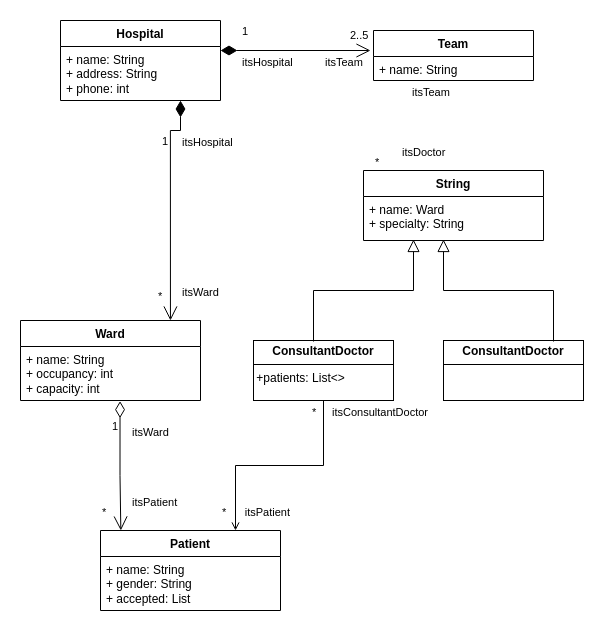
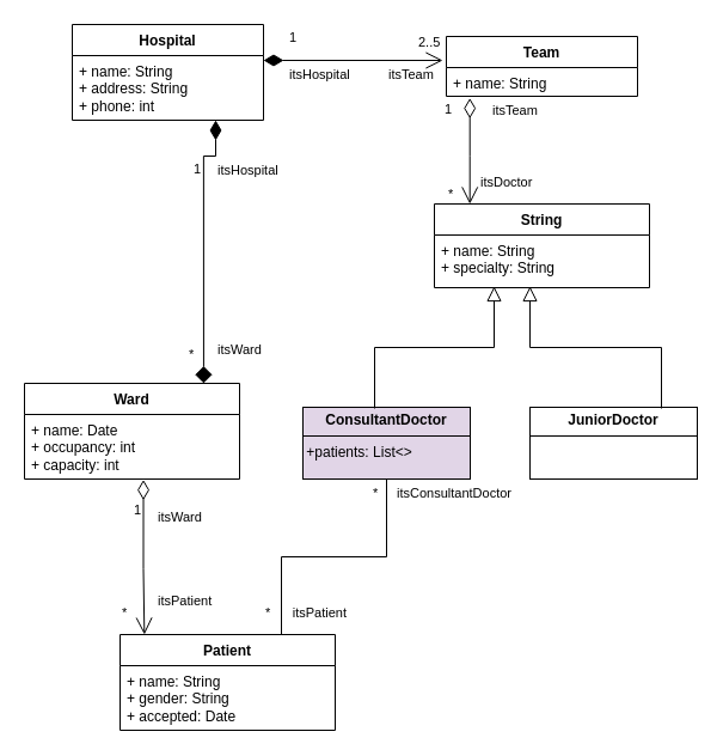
  <mxCell id="0" />
  <mxCell id="1" parent="0" />
  <mxCell id="2" value="Hospital" style="swimlane;fontStyle=1;align=center;verticalAlign=top;childLayout=stackLayout;horizontal=1;startSize=26;horizontalStack=0;resizeParent=1;resizeParentMax=0;resizeLast=0;collapsible=1;marginBottom=0;whiteSpace=wrap;html=1;" vertex="1" parent="1"><mxGeometry x="60" y="20" width="160" height="80" as="geometry"><mxRectangle x="370" y="660" width="80" height="30" as="alternateBounds" /></mxGeometry></mxCell>
  <mxCell id="3" value="+ name: String&lt;div&gt;+ address: String&lt;/div&gt;&lt;div&gt;&lt;div&gt;+ phone: int&lt;/div&gt;&lt;div&gt;&lt;br&gt;&lt;/div&gt;&lt;/div&gt;" style="text;strokeColor=none;fillColor=none;align=left;verticalAlign=top;spacingLeft=4;spacingRight=4;overflow=hidden;rotatable=0;points=[[0,0.5],[1,0.5]];portConstraint=eastwest;whiteSpace=wrap;html=1;" vertex="1" parent="2"><mxGeometry y="26" width="160" height="54" as="geometry" /></mxCell>
  <mxCell id="4" value="Ward" style="swimlane;fontStyle=1;align=center;verticalAlign=top;childLayout=stackLayout;horizontal=1;startSize=26;horizontalStack=0;resizeParent=1;resizeParentMax=0;resizeLast=0;collapsible=1;marginBottom=0;whiteSpace=wrap;html=1;" vertex="1" parent="1"><mxGeometry x="20" y="320" width="180" height="80" as="geometry"><mxRectangle x="370" y="660" width="80" height="30" as="alternateBounds" /></mxGeometry></mxCell>
- <mxCell id="5" value="+ name: String&lt;div&gt;+ occupancy: int&lt;/div&gt;&lt;div&gt;&lt;div&gt;+ capacity: int&lt;/div&gt;&lt;div&gt;&lt;br&gt;&lt;/div&gt;&lt;div&gt;&lt;br&gt;&lt;/div&gt;&lt;/div&gt;" style="text;strokeColor=none;fillColor=none;align=left;verticalAlign=top;spacingLeft=4;spacingRight=4;overflow=hidden;rotatable=0;points=[[0,0.5],[1,0.5]];portConstraint=eastwest;whiteSpace=wrap;html=1;" vertex="1" parent="4"><mxGeometry y="26" width="180" height="54" as="geometry" /></mxCell>
+ <mxCell id="5" value="+ name: Date&lt;div&gt;+ occupancy: int&lt;/div&gt;&lt;div&gt;&lt;div&gt;+ capacity: int&lt;/div&gt;&lt;div&gt;&lt;br&gt;&lt;/div&gt;&lt;div&gt;&lt;br&gt;&lt;/div&gt;&lt;/div&gt;" style="text;strokeColor=none;fillColor=none;align=left;verticalAlign=top;spacingLeft=4;spacingRight=4;overflow=hidden;rotatable=0;points=[[0,0.5],[1,0.5]];portConstraint=eastwest;whiteSpace=wrap;html=1;" vertex="1" parent="4"><mxGeometry y="26" width="180" height="54" as="geometry" /></mxCell>
  <mxCell id="6" value="Patient" style="swimlane;fontStyle=1;align=center;verticalAlign=top;childLayout=stackLayout;horizontal=1;startSize=26;horizontalStack=0;resizeParent=1;resizeParentMax=0;resizeLast=0;collapsible=1;marginBottom=0;whiteSpace=wrap;html=1;" vertex="1" parent="1"><mxGeometry x="100" y="530" width="180" height="80" as="geometry"><mxRectangle x="370" y="660" width="80" height="30" as="alternateBounds" /></mxGeometry></mxCell>
- <mxCell id="7" value="+ name: String&lt;div&gt;+ gender: String&lt;/div&gt;&lt;div&gt;&lt;div&gt;+ accepted: List&lt;/div&gt;&lt;div&gt;&lt;br&gt;&lt;/div&gt;&lt;div&gt;&lt;br&gt;&lt;/div&gt;&lt;/div&gt;" style="text;strokeColor=none;fillColor=none;align=left;verticalAlign=top;spacingLeft=4;spacingRight=4;overflow=hidden;rotatable=0;points=[[0,0.5],[1,0.5]];portConstraint=eastwest;whiteSpace=wrap;html=1;" vertex="1" parent="6"><mxGeometry y="26" width="180" height="54" as="geometry" /></mxCell>
+ <mxCell id="7" value="+ name: String&lt;div&gt;+ gender: String&lt;/div&gt;&lt;div&gt;&lt;div&gt;+ accepted: Date&lt;/div&gt;&lt;div&gt;&lt;br&gt;&lt;/div&gt;&lt;div&gt;&lt;br&gt;&lt;/div&gt;&lt;/div&gt;" style="text;strokeColor=none;fillColor=none;align=left;verticalAlign=top;spacingLeft=4;spacingRight=4;overflow=hidden;rotatable=0;points=[[0,0.5],[1,0.5]];portConstraint=eastwest;whiteSpace=wrap;html=1;" vertex="1" parent="6"><mxGeometry y="26" width="180" height="54" as="geometry" /></mxCell>
  <mxCell id="8" value="String" style="swimlane;fontStyle=1;align=center;verticalAlign=top;childLayout=stackLayout;horizontal=1;startSize=26;horizontalStack=0;resizeParent=1;resizeParentMax=0;resizeLast=0;collapsible=1;marginBottom=0;whiteSpace=wrap;html=1;" vertex="1" parent="1"><mxGeometry x="363" y="170" width="180" height="70" as="geometry"><mxRectangle x="370" y="660" width="80" height="30" as="alternateBounds" /></mxGeometry></mxCell>
- <mxCell id="9" value="+ name: Ward&lt;div&gt;+ specialty: String&lt;/div&gt;&lt;div&gt;&lt;div&gt;&lt;br&gt;&lt;/div&gt;&lt;div&gt;&lt;br&gt;&lt;/div&gt;&lt;/div&gt;" style="text;strokeColor=none;fillColor=none;align=left;verticalAlign=top;spacingLeft=4;spacingRight=4;overflow=hidden;rotatable=0;points=[[0,0.5],[1,0.5]];portConstraint=eastwest;whiteSpace=wrap;html=1;" vertex="1" parent="8"><mxGeometry y="26" width="180" height="44" as="geometry" /></mxCell>
- <mxCell id="10" value="&lt;p style=&quot;margin:0px;margin-top:4px;text-align:center;&quot;&gt;&lt;b&gt;ConsultantDoctor&lt;/b&gt;&lt;/p&gt;&lt;hr size=&quot;1&quot; style=&quot;border-style:solid;&quot;&gt;&lt;div style=&quot;height:2px;&quot;&gt;&lt;/div&gt;" style="verticalAlign=top;align=left;overflow=fill;html=1;whiteSpace=wrap;" vertex="1" parent="1"><mxGeometry x="443" y="340" width="140" height="60" as="geometry" /></mxCell>
- <mxCell id="11" value="&lt;p style=&quot;margin:0px;margin-top:4px;text-align:center;&quot;&gt;&lt;b&gt;ConsultantDoctor&lt;/b&gt;&lt;/p&gt;&lt;hr size=&quot;1&quot; style=&quot;border-style:solid;&quot;&gt;&lt;div style=&quot;height:2px;&quot;&gt;&amp;nbsp;+patients: List&amp;lt;&amp;gt;&lt;/div&gt;" style="verticalAlign=top;align=left;overflow=fill;html=1;whiteSpace=wrap;" vertex="1" parent="1"><mxGeometry x="253" y="340" width="140" height="60" as="geometry" /></mxCell>
+ <mxCell id="9" value="+ name: String&lt;div&gt;+ specialty: String&lt;/div&gt;&lt;div&gt;&lt;div&gt;&lt;br&gt;&lt;/div&gt;&lt;div&gt;&lt;br&gt;&lt;/div&gt;&lt;/div&gt;" style="text;strokeColor=none;fillColor=none;align=left;verticalAlign=top;spacingLeft=4;spacingRight=4;overflow=hidden;rotatable=0;points=[[0,0.5],[1,0.5]];portConstraint=eastwest;whiteSpace=wrap;html=1;" vertex="1" parent="8"><mxGeometry y="26" width="180" height="44" as="geometry" /></mxCell>
+ <mxCell id="10" value="&lt;p style=&quot;margin:0px;margin-top:4px;text-align:center;&quot;&gt;&lt;b&gt;JuniorDoctor&lt;/b&gt;&lt;/p&gt;&lt;hr size=&quot;1&quot; style=&quot;border-style:solid;&quot;&gt;&lt;div style=&quot;height:2px;&quot;&gt;&lt;/div&gt;" style="verticalAlign=top;align=left;overflow=fill;html=1;whiteSpace=wrap;" vertex="1" parent="1"><mxGeometry x="443" y="340" width="140" height="60" as="geometry" /></mxCell>
+ <mxCell id="11" value="&lt;p style=&quot;margin:0px;margin-top:4px;text-align:center;&quot;&gt;&lt;b&gt;ConsultantDoctor&lt;/b&gt;&lt;/p&gt;&lt;hr size=&quot;1&quot; style=&quot;border-style:solid;&quot;&gt;&lt;div style=&quot;height:2px;&quot;&gt;&amp;nbsp;+patients: List&amp;lt;&amp;gt;&lt;/div&gt;" style="verticalAlign=top;align=left;overflow=fill;html=1;whiteSpace=wrap;fillColor=#e1d5e7;" vertex="1" parent="1"><mxGeometry x="253" y="340" width="140" height="60" as="geometry" /></mxCell>
  <mxCell id="12" value="" style="endArrow=block;endSize=10;endFill=0;shadow=0;strokeWidth=1;rounded=0;curved=0;edgeStyle=elbowEdgeStyle;elbow=vertical;" edge="1" parent="1"><mxGeometry width="160" relative="1" as="geometry"><mxPoint x="553" y="341" as="sourcePoint" /><mxPoint x="443" y="239" as="targetPoint" /></mxGeometry></mxCell>
  <mxCell id="13" value="" style="endArrow=block;endSize=10;endFill=0;shadow=0;strokeWidth=1;rounded=0;curved=0;edgeStyle=elbowEdgeStyle;elbow=vertical;" edge="1" parent="1"><mxGeometry width="160" relative="1" as="geometry"><mxPoint x="313" y="341" as="sourcePoint" /><mxPoint x="413" y="239" as="targetPoint" /></mxGeometry></mxCell>
  <mxCell id="14" value="Team" style="swimlane;fontStyle=1;align=center;verticalAlign=top;childLayout=stackLayout;horizontal=1;startSize=26;horizontalStack=0;resizeParent=1;resizeParentMax=0;resizeLast=0;collapsible=1;marginBottom=0;whiteSpace=wrap;html=1;" vertex="1" parent="1"><mxGeometry x="373" y="30" width="160" height="50" as="geometry"><mxRectangle x="370" y="660" width="80" height="30" as="alternateBounds" /></mxGeometry></mxCell>
  <mxCell id="15" value="+ name: String&lt;div&gt;&lt;div&gt;&lt;br&gt;&lt;/div&gt;&lt;/div&gt;" style="text;strokeColor=none;fillColor=none;align=left;verticalAlign=top;spacingLeft=4;spacingRight=4;overflow=hidden;rotatable=0;points=[[0,0.5],[1,0.5]];portConstraint=eastwest;whiteSpace=wrap;html=1;" vertex="1" parent="14"><mxGeometry y="26" width="160" height="24" as="geometry" /></mxCell>
- <mxCell id="16" value="" style="endArrow=open;html=1;edgeStyle=orthogonalEdgeStyle;rounded=0;exitX=0.5;exitY=1;exitDx=0;exitDy=0;entryX=0.75;entryY=0;entryDx=0;entryDy=0;" edge="1" parent="1" source="11" target="6"><mxGeometry relative="1" as="geometry"><mxPoint x="213" y="470" as="sourcePoint" /><mxPoint x="373" y="470" as="targetPoint" /></mxGeometry></mxCell>
+ <mxCell id="16" value="" style="endArrow=none;html=1;edgeStyle=orthogonalEdgeStyle;rounded=0;exitX=0.5;exitY=1;exitDx=0;exitDy=0;entryX=0.75;entryY=0;entryDx=0;entryDy=0;" edge="1" parent="1" source="11" target="6"><mxGeometry relative="1" as="geometry"><mxPoint x="213" y="470" as="sourcePoint" /><mxPoint x="373" y="470" as="targetPoint" /></mxGeometry></mxCell>
  <mxCell id="17" value="itsConsultantDoctor" style="edgeLabel;resizable=0;html=1;align=left;verticalAlign=bottom;" connectable="0" vertex="1" parent="16"><mxGeometry x="-1" relative="1" as="geometry"><mxPoint x="7" y="20" as="offset" /></mxGeometry></mxCell>
  <mxCell id="18" value="itsPatient" style="edgeLabel;resizable=0;html=1;align=right;verticalAlign=bottom;" connectable="0" vertex="1" parent="16"><mxGeometry x="1" relative="1" as="geometry"><mxPoint x="55" y="-10" as="offset" /></mxGeometry></mxCell>
  <mxCell id="19" value="*" style="edgeLabel;resizable=0;html=1;align=left;verticalAlign=bottom;" connectable="0" vertex="1" parent="1"><mxGeometry x="220" y="520" as="geometry" /></mxCell>
  <mxCell id="20" value="*" style="edgeLabel;resizable=0;html=1;align=left;verticalAlign=bottom;" connectable="0" vertex="1" parent="1"><mxGeometry x="310" y="420" as="geometry" /></mxCell>
  <mxCell id="21" value="itsTeam" style="edgeLabel;resizable=0;html=1;align=left;verticalAlign=bottom;" connectable="0" vertex="1" parent="1"><mxGeometry x="410" y="100" as="geometry" /></mxCell>
  <mxCell id="22" value="itsDoctor" style="edgeLabel;resizable=0;html=1;align=left;verticalAlign=bottom;" connectable="0" vertex="1" parent="1"><mxGeometry x="400" y="160" as="geometry" /></mxCell>
  <mxCell id="23" value="*" style="edgeLabel;resizable=0;html=1;align=left;verticalAlign=bottom;" connectable="0" vertex="1" parent="1"><mxGeometry x="373" y="170" as="geometry" /></mxCell>
  <mxCell id="24" value="itsHospital" style="edgeLabel;resizable=0;html=1;align=left;verticalAlign=bottom;" connectable="0" vertex="1" parent="1"><mxGeometry x="240" y="70" as="geometry" /></mxCell>
  <mxCell id="25" value="itsTeam" style="edgeLabel;resizable=0;html=1;align=left;verticalAlign=bottom;" connectable="0" vertex="1" parent="1"><mxGeometry x="323" y="70" as="geometry" /></mxCell>
  <mxCell id="26" value="2..5" style="edgeLabel;resizable=0;html=1;align=left;verticalAlign=bottom;" connectable="0" vertex="1" parent="1"><mxGeometry x="240" y="60" as="geometry"><mxPoint x="108" y="-17" as="offset" /></mxGeometry></mxCell>
  <mxCell id="27" value="itsWard" style="edgeLabel;resizable=0;html=1;align=left;verticalAlign=bottom;" connectable="0" vertex="1" parent="1"><mxGeometry x="130" y="440" as="geometry" /></mxCell>
  <mxCell id="28" value="itsPatient" style="edgeLabel;resizable=0;html=1;align=left;verticalAlign=bottom;" connectable="0" vertex="1" parent="1"><mxGeometry x="130" y="510" as="geometry" /></mxCell>
  <mxCell id="29" value="*" style="edgeLabel;resizable=0;html=1;align=left;verticalAlign=bottom;" connectable="0" vertex="1" parent="1"><mxGeometry x="100" y="520" as="geometry" /></mxCell>
  <mxCell id="30" value="1" style="endArrow=open;html=1;endSize=12;startArrow=diamondThin;startSize=14;startFill=1;edgeStyle=orthogonalEdgeStyle;align=left;verticalAlign=bottom;rounded=0;" edge="1" parent="1"><mxGeometry x="-0.733" y="10" relative="1" as="geometry"><mxPoint x="220" y="50" as="sourcePoint" /><mxPoint x="370" y="50" as="targetPoint" /><mxPoint as="offset" /></mxGeometry></mxCell>
+ <mxCell id="31" value="1" style="endArrow=open;html=1;endSize=12;startArrow=diamondThin;startSize=14;startFill=0;edgeStyle=orthogonalEdgeStyle;align=left;verticalAlign=bottom;rounded=0;exitX=0.123;exitY=1.066;exitDx=0;exitDy=0;exitPerimeter=0;" edge="1" parent="1" source="15" target="8"><mxGeometry x="-0.584" y="-23" relative="1" as="geometry"><mxPoint x="280" y="150" as="sourcePoint" /><mxPoint x="440" y="210" as="targetPoint" /><Array as="points"><mxPoint x="393" y="130" /><mxPoint x="393" y="130" /></Array><mxPoint as="offset" /></mxGeometry></mxCell>
  <mxCell id="32" value="1" style="endArrow=open;html=1;endSize=12;startArrow=diamondThin;startSize=14;startFill=0;edgeStyle=orthogonalEdgeStyle;align=left;verticalAlign=bottom;rounded=0;exitX=0.553;exitY=1.012;exitDx=0;exitDy=0;exitPerimeter=0;" edge="1" parent="1" source="5"><mxGeometry x="-0.482" y="-10" relative="1" as="geometry"><mxPoint x="120" y="430" as="sourcePoint" /><mxPoint x="120.34" y="530" as="targetPoint" /><Array as="points"><mxPoint x="120" y="475" /><mxPoint x="120" y="475" /></Array><mxPoint as="offset" /></mxGeometry></mxCell>
  <mxCell id="33" value="itsWard" style="edgeLabel;resizable=0;html=1;align=left;verticalAlign=bottom;" connectable="0" vertex="1" parent="1"><mxGeometry x="180" y="300" as="geometry" /></mxCell>
  <mxCell id="34" value="itsHospital" style="edgeLabel;resizable=0;html=1;align=left;verticalAlign=bottom;" connectable="0" vertex="1" parent="1"><mxGeometry x="180" y="150" as="geometry" /></mxCell>
  <mxCell id="35" value="*" style="edgeLabel;resizable=0;html=1;align=left;verticalAlign=bottom;" connectable="0" vertex="1" parent="1"><mxGeometry x="160" y="160" as="geometry"><mxPoint x="-4" y="144" as="offset" /></mxGeometry></mxCell>
- <mxCell id="36" value="1" style="endArrow=open;html=1;endSize=12;startArrow=diamondThin;startSize=14;startFill=1;edgeStyle=orthogonalEdgeStyle;align=left;verticalAlign=bottom;rounded=0;exitX=0.75;exitY=1;exitDx=0;exitDy=0;entryX=0.833;entryY=0;entryDx=0;entryDy=0;entryPerimeter=0;" edge="1" parent="1" source="2" target="4"><mxGeometry x="-0.478" y="-10" relative="1" as="geometry"><mxPoint x="163" y="130" as="sourcePoint" /><mxPoint x="190" y="280" as="targetPoint" /><Array as="points"><mxPoint x="180" y="130" /><mxPoint x="170" y="130" /></Array><mxPoint as="offset" /></mxGeometry></mxCell>
+ <mxCell id="36" value="1" style="endArrow=diamond;html=1;endSize=12;startArrow=diamondThin;startSize=14;startFill=1;edgeStyle=orthogonalEdgeStyle;align=left;verticalAlign=bottom;rounded=0;exitX=0.75;exitY=1;exitDx=0;exitDy=0;entryX=0.833;entryY=0;entryDx=0;entryDy=0;entryPerimeter=0;" edge="1" parent="1" source="2" target="4"><mxGeometry x="-0.478" y="-10" relative="1" as="geometry"><mxPoint x="163" y="130" as="sourcePoint" /><mxPoint x="190" y="280" as="targetPoint" /><Array as="points"><mxPoint x="180" y="130" /><mxPoint x="170" y="130" /></Array><mxPoint as="offset" /></mxGeometry></mxCell>
